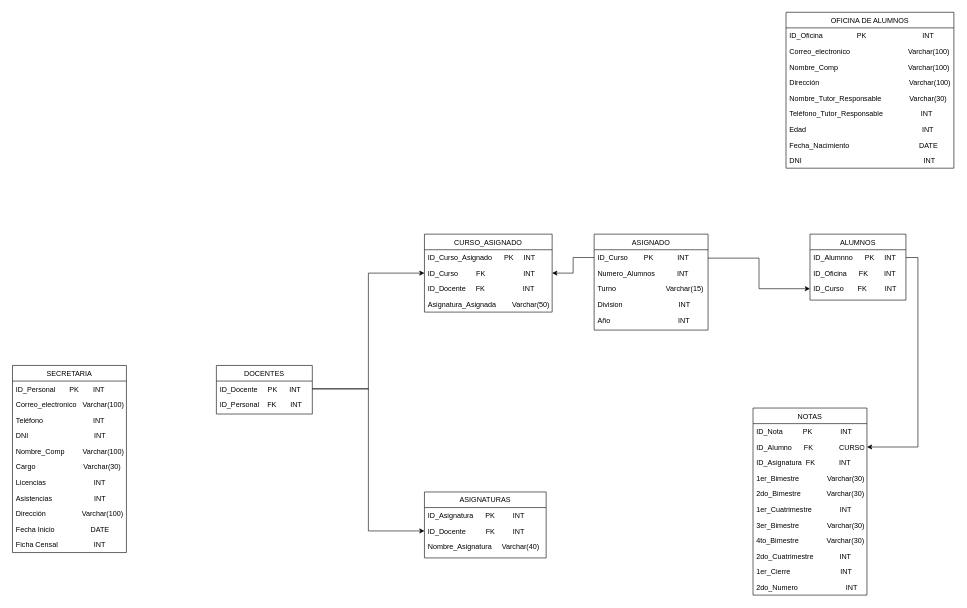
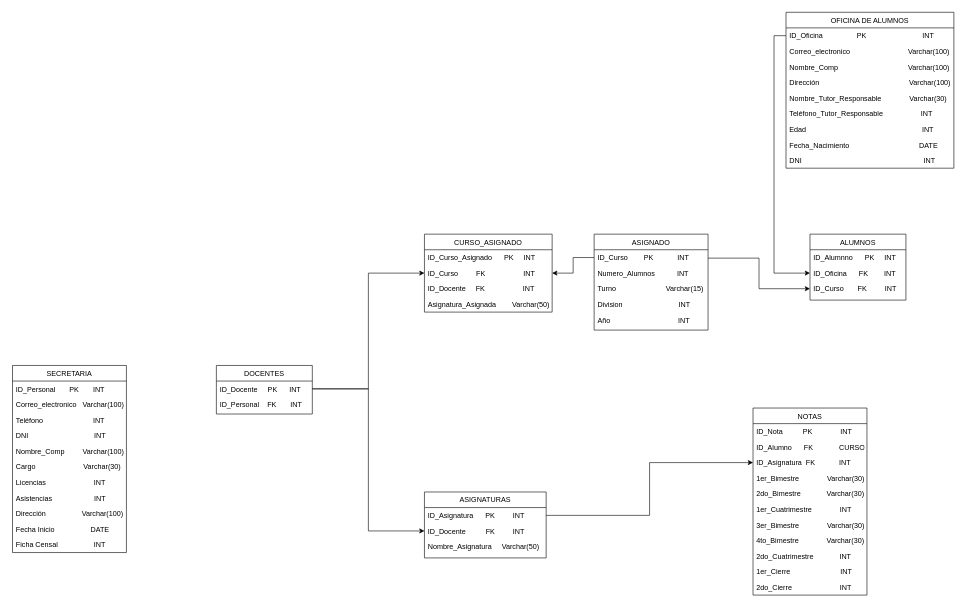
  <mxCell id="0" />
  <mxCell id="1" parent="0" />
  <mxCell id="2" value="SECRETARIA" style="swimlane;fontStyle=0;align=center;verticalAlign=top;childLayout=stackLayout;horizontal=1;startSize=26;horizontalStack=0;resizeParent=1;resizeLast=0;collapsible=1;marginBottom=0;rounded=0;shadow=0;strokeWidth=1;" parent="1" vertex="1"><mxGeometry x="20" y="609" width="190" height="312" as="geometry"><mxRectangle x="230" y="140" width="160" height="26" as="alternateBounds" /></mxGeometry></mxCell>
  <mxCell id="3" value="ID_Personal       PK       INT" style="text;align=left;verticalAlign=top;spacingLeft=4;spacingRight=4;overflow=hidden;rotatable=0;points=[[0,0.5],[1,0.5]];portConstraint=eastwest;" parent="2" vertex="1"><mxGeometry y="26" width="190" height="26" as="geometry" /></mxCell>
  <mxCell id="4" value="Correo_electronico   Varchar(100)" style="text;align=left;verticalAlign=top;spacingLeft=4;spacingRight=4;overflow=hidden;rotatable=0;points=[[0,0.5],[1,0.5]];portConstraint=eastwest;rounded=0;shadow=0;html=0;" parent="2" vertex="1"><mxGeometry y="52" width="190" height="26" as="geometry" /></mxCell>
  <mxCell id="5" value="Teléfono                         INT" style="text;align=left;verticalAlign=top;spacingLeft=4;spacingRight=4;overflow=hidden;rotatable=0;points=[[0,0.5],[1,0.5]];portConstraint=eastwest;rounded=0;shadow=0;html=0;" parent="2" vertex="1"><mxGeometry y="78" width="190" height="26" as="geometry" /></mxCell>
  <mxCell id="6" value="DNI                                 INT" style="text;align=left;verticalAlign=top;spacingLeft=4;spacingRight=4;overflow=hidden;rotatable=0;points=[[0,0.5],[1,0.5]];portConstraint=eastwest;rounded=0;shadow=0;html=0;" parent="2" vertex="1"><mxGeometry y="104" width="190" height="26" as="geometry" /></mxCell>
  <mxCell id="7" value="Nombre_Comp         Varchar(100)" style="text;align=left;verticalAlign=top;spacingLeft=4;spacingRight=4;overflow=hidden;rotatable=0;points=[[0,0.5],[1,0.5]];portConstraint=eastwest;rounded=0;shadow=0;html=0;" parent="2" vertex="1"><mxGeometry y="130" width="190" height="26" as="geometry" /></mxCell>
  <mxCell id="8" value="Cargo                        Varchar(30)" style="text;align=left;verticalAlign=top;spacingLeft=4;spacingRight=4;overflow=hidden;rotatable=0;points=[[0,0.5],[1,0.5]];portConstraint=eastwest;rounded=0;shadow=0;html=0;" parent="2" vertex="1"><mxGeometry y="156" width="190" height="26" as="geometry" /></mxCell>
  <mxCell id="9" value="Licencias                        INT" style="text;align=left;verticalAlign=top;spacingLeft=4;spacingRight=4;overflow=hidden;rotatable=0;points=[[0,0.5],[1,0.5]];portConstraint=eastwest;rounded=0;shadow=0;html=0;" parent="2" vertex="1"><mxGeometry y="182" width="190" height="26" as="geometry" /></mxCell>
  <mxCell id="10" value="Asistencias                     INT" style="text;align=left;verticalAlign=top;spacingLeft=4;spacingRight=4;overflow=hidden;rotatable=0;points=[[0,0.5],[1,0.5]];portConstraint=eastwest;rounded=0;shadow=0;html=0;" parent="2" vertex="1"><mxGeometry y="208" width="190" height="26" as="geometry" /></mxCell>
  <mxCell id="11" value="Dirección                  Varchar(100)" style="text;align=left;verticalAlign=top;spacingLeft=4;spacingRight=4;overflow=hidden;rotatable=0;points=[[0,0.5],[1,0.5]];portConstraint=eastwest;rounded=0;shadow=0;html=0;" parent="2" vertex="1"><mxGeometry y="234" width="190" height="26" as="geometry" /></mxCell>
  <mxCell id="12" value="Fecha Inicio                  DATE" style="text;align=left;verticalAlign=top;spacingLeft=4;spacingRight=4;overflow=hidden;rotatable=0;points=[[0,0.5],[1,0.5]];portConstraint=eastwest;rounded=0;shadow=0;html=0;" parent="2" vertex="1"><mxGeometry y="260" width="190" height="26" as="geometry" /></mxCell>
  <mxCell id="13" value="Ficha Censal                  INT" style="text;align=left;verticalAlign=top;spacingLeft=4;spacingRight=4;overflow=hidden;rotatable=0;points=[[0,0.5],[1,0.5]];portConstraint=eastwest;rounded=0;shadow=0;html=0;" parent="2" vertex="1"><mxGeometry y="286" width="190" height="26" as="geometry" /></mxCell>
  <mxCell id="14" value="DOCENTES" style="swimlane;fontStyle=0;align=center;verticalAlign=top;childLayout=stackLayout;horizontal=1;startSize=26;horizontalStack=0;resizeParent=1;resizeLast=0;collapsible=1;marginBottom=0;rounded=0;shadow=0;strokeWidth=1;" parent="1" vertex="1"><mxGeometry x="360" y="609" width="160" height="81" as="geometry"><mxRectangle x="550" y="140" width="160" height="26" as="alternateBounds" /></mxGeometry></mxCell>
  <mxCell id="15" value="ID_Docente     PK      INT" style="text;align=left;verticalAlign=top;spacingLeft=4;spacingRight=4;overflow=hidden;rotatable=0;points=[[0,0.5],[1,0.5]];portConstraint=eastwest;" parent="14" vertex="1"><mxGeometry y="26" width="160" height="26" as="geometry" /></mxCell>
  <mxCell id="16" value="ID_Personal    FK       INT" style="text;align=left;verticalAlign=top;spacingLeft=4;spacingRight=4;overflow=hidden;rotatable=0;points=[[0,0.5],[1,0.5]];portConstraint=eastwest;rounded=0;shadow=0;html=0;" parent="14" vertex="1"><mxGeometry y="52" width="160" height="26" as="geometry" /></mxCell>
  <mxCell id="17" value="CURSO_ASIGNADO" style="swimlane;fontStyle=0;align=center;verticalAlign=top;childLayout=stackLayout;horizontal=1;startSize=26;horizontalStack=0;resizeParent=1;resizeLast=0;collapsible=1;marginBottom=0;rounded=0;shadow=0;strokeWidth=1;" parent="1" vertex="1"><mxGeometry x="707" y="390" width="213" height="130" as="geometry"><mxRectangle x="550" y="140" width="160" height="26" as="alternateBounds" /></mxGeometry></mxCell>
  <mxCell id="18" value="ID_Curso_Asignado      PK     INT" style="text;align=left;verticalAlign=top;spacingLeft=4;spacingRight=4;overflow=hidden;rotatable=0;points=[[0,0.5],[1,0.5]];portConstraint=eastwest;" parent="17" vertex="1"><mxGeometry y="26" width="213" height="26" as="geometry" /></mxCell>
  <mxCell id="19" value="ID_Curso         FK                   INT" style="text;align=left;verticalAlign=top;spacingLeft=4;spacingRight=4;overflow=hidden;rotatable=0;points=[[0,0.5],[1,0.5]];portConstraint=eastwest;rounded=0;shadow=0;html=0;" parent="17" vertex="1"><mxGeometry y="52" width="213" height="26" as="geometry" /></mxCell>
  <mxCell id="20" value="ID_Docente     FK                   INT" style="text;align=left;verticalAlign=top;spacingLeft=4;spacingRight=4;overflow=hidden;rotatable=0;points=[[0,0.5],[1,0.5]];portConstraint=eastwest;rounded=0;shadow=0;html=0;" parent="17" vertex="1"><mxGeometry y="78" width="213" height="26" as="geometry" /></mxCell>
  <mxCell id="21" value="Asignatura_Asignada        Varchar(50)" style="text;align=left;verticalAlign=top;spacingLeft=4;spacingRight=4;overflow=hidden;rotatable=0;points=[[0,0.5],[1,0.5]];portConstraint=eastwest;rounded=0;shadow=0;html=0;" parent="17" vertex="1"><mxGeometry y="104" width="213" height="26" as="geometry" /></mxCell>
  <mxCell id="22" style="edgeStyle=orthogonalEdgeStyle;rounded=0;orthogonalLoop=1;jettySize=auto;html=1;exitX=1;exitY=0.5;exitDx=0;exitDy=0;entryX=0;entryY=0.5;entryDx=0;entryDy=0;" parent="1" source="15" target="19" edge="1"><mxGeometry relative="1" as="geometry" /></mxCell>
  <mxCell id="23" value="ASIGNATURAS" style="swimlane;fontStyle=0;align=center;verticalAlign=top;childLayout=stackLayout;horizontal=1;startSize=26;horizontalStack=0;resizeParent=1;resizeLast=0;collapsible=1;marginBottom=0;rounded=0;shadow=0;strokeWidth=1;" parent="1" vertex="1"><mxGeometry x="707" y="820" width="203" height="110" as="geometry"><mxRectangle x="550" y="140" width="160" height="26" as="alternateBounds" /></mxGeometry></mxCell>
  <mxCell id="24" value="ID_Asignatura      PK         INT" style="text;align=left;verticalAlign=top;spacingLeft=4;spacingRight=4;overflow=hidden;rotatable=0;points=[[0,0.5],[1,0.5]];portConstraint=eastwest;" parent="23" vertex="1"><mxGeometry y="26" width="203" height="26" as="geometry" /></mxCell>
  <mxCell id="25" value="ID_Docente          FK         INT" style="text;align=left;verticalAlign=top;spacingLeft=4;spacingRight=4;overflow=hidden;rotatable=0;points=[[0,0.5],[1,0.5]];portConstraint=eastwest;rounded=0;shadow=0;html=0;" parent="23" vertex="1"><mxGeometry y="52" width="203" height="26" as="geometry" /></mxCell>
- <mxCell id="26" value="Nombre_Asignatura     Varchar(40)" style="text;align=left;verticalAlign=top;spacingLeft=4;spacingRight=4;overflow=hidden;rotatable=0;points=[[0,0.5],[1,0.5]];portConstraint=eastwest;rounded=0;shadow=0;html=0;" parent="23" vertex="1"><mxGeometry y="78" width="203" height="26" as="geometry" /></mxCell>
+ <mxCell id="26" value="Nombre_Asignatura     Varchar(50)" style="text;align=left;verticalAlign=top;spacingLeft=4;spacingRight=4;overflow=hidden;rotatable=0;points=[[0,0.5],[1,0.5]];portConstraint=eastwest;rounded=0;shadow=0;html=0;" parent="23" vertex="1"><mxGeometry y="78" width="203" height="26" as="geometry" /></mxCell>
  <mxCell id="27" style="edgeStyle=orthogonalEdgeStyle;rounded=0;orthogonalLoop=1;jettySize=auto;html=1;exitX=1;exitY=0.5;exitDx=0;exitDy=0;entryX=0;entryY=0.5;entryDx=0;entryDy=0;" parent="1" source="15" target="25" edge="1"><mxGeometry relative="1" as="geometry" /></mxCell>
  <mxCell id="28" style="edgeStyle=orthogonalEdgeStyle;rounded=0;orthogonalLoop=1;jettySize=auto;html=1;exitX=1;exitY=0.25;exitDx=0;exitDy=0;entryX=0;entryY=0.5;entryDx=0;entryDy=0;" parent="1" source="29" target="39" edge="1"><mxGeometry relative="1" as="geometry" /></mxCell>
  <mxCell id="29" value="ASIGNADO" style="swimlane;fontStyle=0;align=center;verticalAlign=top;childLayout=stackLayout;horizontal=1;startSize=26;horizontalStack=0;resizeParent=1;resizeLast=0;collapsible=1;marginBottom=0;rounded=0;shadow=0;strokeWidth=1;" parent="1" vertex="1"><mxGeometry x="990" y="390" width="190" height="160" as="geometry"><mxRectangle x="550" y="140" width="160" height="26" as="alternateBounds" /></mxGeometry></mxCell>
  <mxCell id="30" value="ID_Curso        PK            INT" style="text;align=left;verticalAlign=top;spacingLeft=4;spacingRight=4;overflow=hidden;rotatable=0;points=[[0,0.5],[1,0.5]];portConstraint=eastwest;" parent="29" vertex="1"><mxGeometry y="26" width="190" height="26" as="geometry" /></mxCell>
  <mxCell id="31" value="Numero_Alumnos           INT" style="text;align=left;verticalAlign=top;spacingLeft=4;spacingRight=4;overflow=hidden;rotatable=0;points=[[0,0.5],[1,0.5]];portConstraint=eastwest;rounded=0;shadow=0;html=0;" parent="29" vertex="1"><mxGeometry y="52" width="190" height="26" as="geometry" /></mxCell>
  <mxCell id="32" value="Turno                         Varchar(15)" style="text;align=left;verticalAlign=top;spacingLeft=4;spacingRight=4;overflow=hidden;rotatable=0;points=[[0,0.5],[1,0.5]];portConstraint=eastwest;rounded=0;shadow=0;html=0;" parent="29" vertex="1"><mxGeometry y="78" width="190" height="26" as="geometry" /></mxCell>
  <mxCell id="33" value="Division                            INT" style="text;align=left;verticalAlign=top;spacingLeft=4;spacingRight=4;overflow=hidden;rotatable=0;points=[[0,0.5],[1,0.5]];portConstraint=eastwest;rounded=0;shadow=0;html=0;" parent="29" vertex="1"><mxGeometry y="104" width="190" height="26" as="geometry" /></mxCell>
  <mxCell id="34" value="Año                                  INT" style="text;align=left;verticalAlign=top;spacingLeft=4;spacingRight=4;overflow=hidden;rotatable=0;points=[[0,0.5],[1,0.5]];portConstraint=eastwest;rounded=0;shadow=0;html=0;" parent="29" vertex="1"><mxGeometry y="130" width="190" height="26" as="geometry" /></mxCell>
  <mxCell id="35" style="edgeStyle=orthogonalEdgeStyle;rounded=0;orthogonalLoop=1;jettySize=auto;html=1;exitX=0;exitY=0.5;exitDx=0;exitDy=0;entryX=1;entryY=0.5;entryDx=0;entryDy=0;" parent="1" source="30" target="19" edge="1"><mxGeometry relative="1" as="geometry" /></mxCell>
  <mxCell id="36" value="ALUMNOS" style="swimlane;fontStyle=0;align=center;verticalAlign=top;childLayout=stackLayout;horizontal=1;startSize=26;horizontalStack=0;resizeParent=1;resizeLast=0;collapsible=1;marginBottom=0;rounded=0;shadow=0;strokeWidth=1;" parent="1" vertex="1"><mxGeometry x="1350" y="390" width="160" height="110" as="geometry"><mxRectangle x="550" y="140" width="160" height="26" as="alternateBounds" /></mxGeometry></mxCell>
  <mxCell id="37" value="ID_Alumnno      PK     INT" style="text;align=left;verticalAlign=top;spacingLeft=4;spacingRight=4;overflow=hidden;rotatable=0;points=[[0,0.5],[1,0.5]];portConstraint=eastwest;" parent="36" vertex="1"><mxGeometry y="26" width="160" height="26" as="geometry" /></mxCell>
  <mxCell id="38" value="ID_Oficina      FK        INT" style="text;align=left;verticalAlign=top;spacingLeft=4;spacingRight=4;overflow=hidden;rotatable=0;points=[[0,0.5],[1,0.5]];portConstraint=eastwest;rounded=0;shadow=0;html=0;" parent="36" vertex="1"><mxGeometry y="52" width="160" height="26" as="geometry" /></mxCell>
  <mxCell id="39" value="ID_Curso       FK         INT" style="text;align=left;verticalAlign=top;spacingLeft=4;spacingRight=4;overflow=hidden;rotatable=0;points=[[0,0.5],[1,0.5]];portConstraint=eastwest;rounded=0;shadow=0;html=0;" parent="36" vertex="1"><mxGeometry y="78" width="160" height="26" as="geometry" /></mxCell>
  <mxCell id="40" value="OFICINA DE ALUMNOS" style="swimlane;fontStyle=0;align=center;verticalAlign=top;childLayout=stackLayout;horizontal=1;startSize=26;horizontalStack=0;resizeParent=1;resizeLast=0;collapsible=1;marginBottom=0;rounded=0;shadow=0;strokeWidth=1;" parent="1" vertex="1"><mxGeometry x="1310" y="20" width="280" height="260" as="geometry"><mxRectangle x="550" y="140" width="160" height="26" as="alternateBounds" /></mxGeometry></mxCell>
  <mxCell id="41" value="ID_Oficina                 PK                            INT" style="text;align=left;verticalAlign=top;spacingLeft=4;spacingRight=4;overflow=hidden;rotatable=0;points=[[0,0.5],[1,0.5]];portConstraint=eastwest;rounded=0;shadow=0;html=0;" parent="40" vertex="1"><mxGeometry y="26" width="280" height="26" as="geometry" /></mxCell>
  <mxCell id="42" value="Correo_electronico                             Varchar(100)" style="text;align=left;verticalAlign=top;spacingLeft=4;spacingRight=4;overflow=hidden;rotatable=0;points=[[0,0.5],[1,0.5]];portConstraint=eastwest;rounded=0;shadow=0;html=0;" parent="40" vertex="1"><mxGeometry y="52" width="280" height="26" as="geometry" /></mxCell>
  <mxCell id="43" value="Nombre_Comp                                   Varchar(100)" style="text;align=left;verticalAlign=top;spacingLeft=4;spacingRight=4;overflow=hidden;rotatable=0;points=[[0,0.5],[1,0.5]];portConstraint=eastwest;rounded=0;shadow=0;html=0;" parent="40" vertex="1"><mxGeometry y="78" width="280" height="26" as="geometry" /></mxCell>
  <mxCell id="44" value="Dirección                                             Varchar(100)" style="text;align=left;verticalAlign=top;spacingLeft=4;spacingRight=4;overflow=hidden;rotatable=0;points=[[0,0.5],[1,0.5]];portConstraint=eastwest;rounded=0;shadow=0;html=0;" parent="40" vertex="1"><mxGeometry y="104" width="280" height="26" as="geometry" /></mxCell>
  <mxCell id="45" value="Nombre_Tutor_Responsable              Varchar(30)" style="text;align=left;verticalAlign=top;spacingLeft=4;spacingRight=4;overflow=hidden;rotatable=0;points=[[0,0.5],[1,0.5]];portConstraint=eastwest;rounded=0;shadow=0;html=0;" parent="40" vertex="1"><mxGeometry y="130" width="280" height="26" as="geometry" /></mxCell>
  <mxCell id="46" value="Teléfono_Tutor_Responsable                   INT" style="text;align=left;verticalAlign=top;spacingLeft=4;spacingRight=4;overflow=hidden;rotatable=0;points=[[0,0.5],[1,0.5]];portConstraint=eastwest;rounded=0;shadow=0;html=0;" parent="40" vertex="1"><mxGeometry y="156" width="280" height="26" as="geometry" /></mxCell>
  <mxCell id="47" value="Edad                                                          INT" style="text;align=left;verticalAlign=top;spacingLeft=4;spacingRight=4;overflow=hidden;rotatable=0;points=[[0,0.5],[1,0.5]];portConstraint=eastwest;rounded=0;shadow=0;html=0;" parent="40" vertex="1"><mxGeometry y="182" width="280" height="26" as="geometry" /></mxCell>
  <mxCell id="48" value="Fecha_Nacimiento                                   DATE" style="text;align=left;verticalAlign=top;spacingLeft=4;spacingRight=4;overflow=hidden;rotatable=0;points=[[0,0.5],[1,0.5]];portConstraint=eastwest;rounded=0;shadow=0;html=0;" parent="40" vertex="1"><mxGeometry y="208" width="280" height="26" as="geometry" /></mxCell>
  <mxCell id="49" value="DNI                                                             INT" style="text;align=left;verticalAlign=top;spacingLeft=4;spacingRight=4;overflow=hidden;rotatable=0;points=[[0,0.5],[1,0.5]];portConstraint=eastwest;rounded=0;shadow=0;html=0;" parent="40" vertex="1"><mxGeometry y="234" width="280" height="26" as="geometry" /></mxCell>
+ <mxCell id="50" style="edgeStyle=orthogonalEdgeStyle;rounded=0;orthogonalLoop=1;jettySize=auto;html=1;exitX=0;exitY=0.5;exitDx=0;exitDy=0;entryX=0;entryY=0.5;entryDx=0;entryDy=0;" parent="1" source="41" target="38" edge="1"><mxGeometry relative="1" as="geometry" /></mxCell>
  <mxCell id="51" value="NOTAS" style="swimlane;fontStyle=0;align=center;verticalAlign=top;childLayout=stackLayout;horizontal=1;startSize=26;horizontalStack=0;resizeParent=1;resizeLast=0;collapsible=1;marginBottom=0;rounded=0;shadow=0;strokeWidth=1;" parent="1" vertex="1"><mxGeometry x="1255" y="680" width="190" height="312" as="geometry"><mxRectangle x="230" y="140" width="160" height="26" as="alternateBounds" /></mxGeometry></mxCell>
  <mxCell id="52" value="ID_Nota          PK              INT" style="text;align=left;verticalAlign=top;spacingLeft=4;spacingRight=4;overflow=hidden;rotatable=0;points=[[0,0.5],[1,0.5]];portConstraint=eastwest;" parent="51" vertex="1"><mxGeometry y="26" width="190" height="26" as="geometry" /></mxCell>
  <mxCell id="53" value="ID_Alumno      FK             CURSO" style="text;align=left;verticalAlign=top;spacingLeft=4;spacingRight=4;overflow=hidden;rotatable=0;points=[[0,0.5],[1,0.5]];portConstraint=eastwest;rounded=0;shadow=0;html=0;" parent="51" vertex="1"><mxGeometry y="52" width="190" height="26" as="geometry" /></mxCell>
  <mxCell id="54" value="ID_Asignatura  FK            INT" style="text;align=left;verticalAlign=top;spacingLeft=4;spacingRight=4;overflow=hidden;rotatable=0;points=[[0,0.5],[1,0.5]];portConstraint=eastwest;rounded=0;shadow=0;html=0;" parent="51" vertex="1"><mxGeometry y="78" width="190" height="26" as="geometry" /></mxCell>
  <mxCell id="55" value="1er_Bimestre              Varchar(30)" style="text;align=left;verticalAlign=top;spacingLeft=4;spacingRight=4;overflow=hidden;rotatable=0;points=[[0,0.5],[1,0.5]];portConstraint=eastwest;rounded=0;shadow=0;html=0;" parent="51" vertex="1"><mxGeometry y="104" width="190" height="26" as="geometry" /></mxCell>
  <mxCell id="56" value="2do_Bimestre             Varchar(30)" style="text;align=left;verticalAlign=top;spacingLeft=4;spacingRight=4;overflow=hidden;rotatable=0;points=[[0,0.5],[1,0.5]];portConstraint=eastwest;rounded=0;shadow=0;html=0;" parent="51" vertex="1"><mxGeometry y="130" width="190" height="26" as="geometry" /></mxCell>
  <mxCell id="57" value="1er_Cuatrimestre              INT" style="text;align=left;verticalAlign=top;spacingLeft=4;spacingRight=4;overflow=hidden;rotatable=0;points=[[0,0.5],[1,0.5]];portConstraint=eastwest;rounded=0;shadow=0;html=0;" parent="51" vertex="1"><mxGeometry y="156" width="190" height="26" as="geometry" /></mxCell>
  <mxCell id="58" value="3er_Bimestre              Varchar(30)" style="text;align=left;verticalAlign=top;spacingLeft=4;spacingRight=4;overflow=hidden;rotatable=0;points=[[0,0.5],[1,0.5]];portConstraint=eastwest;rounded=0;shadow=0;html=0;" parent="51" vertex="1"><mxGeometry y="182" width="190" height="26" as="geometry" /></mxCell>
  <mxCell id="59" value="4to_Bimestre              Varchar(30)" style="text;align=left;verticalAlign=top;spacingLeft=4;spacingRight=4;overflow=hidden;rotatable=0;points=[[0,0.5],[1,0.5]];portConstraint=eastwest;rounded=0;shadow=0;html=0;" parent="51" vertex="1"><mxGeometry y="208" width="190" height="26" as="geometry" /></mxCell>
  <mxCell id="60" value="2do_Cuatrimestre             INT" style="text;align=left;verticalAlign=top;spacingLeft=4;spacingRight=4;overflow=hidden;rotatable=0;points=[[0,0.5],[1,0.5]];portConstraint=eastwest;rounded=0;shadow=0;html=0;" parent="51" vertex="1"><mxGeometry y="234" width="190" height="26" as="geometry" /></mxCell>
  <mxCell id="61" value="1er_Cierre                         INT" style="text;align=left;verticalAlign=top;spacingLeft=4;spacingRight=4;overflow=hidden;rotatable=0;points=[[0,0.5],[1,0.5]];portConstraint=eastwest;rounded=0;shadow=0;html=0;" parent="51" vertex="1"><mxGeometry y="260" width="190" height="26" as="geometry" /></mxCell>
- <mxCell id="62" value="2do_Numero                        INT" style="text;align=left;verticalAlign=top;spacingLeft=4;spacingRight=4;overflow=hidden;rotatable=0;points=[[0,0.5],[1,0.5]];portConstraint=eastwest;rounded=0;shadow=0;html=0;" parent="51" vertex="1"><mxGeometry y="286" width="190" height="26" as="geometry" /></mxCell>
- <mxCell id="63" style="edgeStyle=orthogonalEdgeStyle;rounded=0;orthogonalLoop=1;jettySize=auto;html=1;exitX=1;exitY=0.5;exitDx=0;exitDy=0;entryX=1;entryY=0.5;entryDx=0;entryDy=0;" parent="1" source="37" target="53" edge="1"><mxGeometry relative="1" as="geometry" /></mxCell>
+ <mxCell id="62" value="2do_Cierre                        INT" style="text;align=left;verticalAlign=top;spacingLeft=4;spacingRight=4;overflow=hidden;rotatable=0;points=[[0,0.5],[1,0.5]];portConstraint=eastwest;rounded=0;shadow=0;html=0;" parent="51" vertex="1"><mxGeometry y="286" width="190" height="26" as="geometry" /></mxCell>
+ <mxCell id="64" style="edgeStyle=orthogonalEdgeStyle;rounded=0;orthogonalLoop=1;jettySize=auto;html=1;exitX=1;exitY=0.5;exitDx=0;exitDy=0;" parent="1" source="24" target="54" edge="1"><mxGeometry relative="1" as="geometry" /></mxCell>
